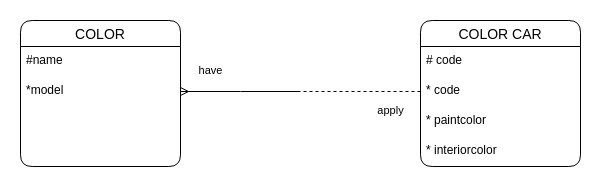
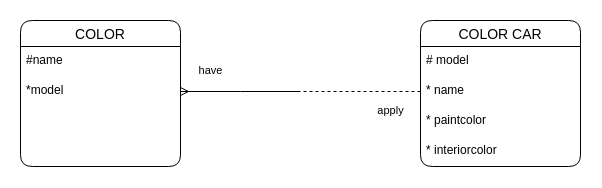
  <mxCell id="0" />
  <mxCell id="1" parent="0" />
  <mxCell id="2" value="COLOR" style="swimlane;fontStyle=0;childLayout=stackLayout;horizontal=1;startSize=26;horizontalStack=0;resizeParent=1;resizeParentMax=0;resizeLast=0;collapsible=1;marginBottom=0;align=center;fontSize=14;rounded=1;" vertex="1" parent="1"><mxGeometry x="20" y="20" width="160" height="146" as="geometry" /></mxCell>
  <mxCell id="3" value="#name" style="text;strokeColor=none;fillColor=none;spacingLeft=4;spacingRight=4;overflow=hidden;rotatable=0;points=[[0,0.5],[1,0.5]];portConstraint=eastwest;fontSize=12;" vertex="1" parent="2"><mxGeometry y="26" width="160" height="30" as="geometry" /></mxCell>
  <mxCell id="4" value="*model" style="text;strokeColor=none;fillColor=none;spacingLeft=4;spacingRight=4;overflow=hidden;rotatable=0;points=[[0,0.5],[1,0.5]];portConstraint=eastwest;fontSize=12;" vertex="1" parent="2"><mxGeometry y="56" width="160" height="30" as="geometry" /></mxCell>
  <mxCell id="5" value=" " style="text;strokeColor=none;fillColor=none;spacingLeft=4;spacingRight=4;overflow=hidden;rotatable=0;points=[[0,0.5],[1,0.5]];portConstraint=eastwest;fontSize=12;" vertex="1" parent="2"><mxGeometry y="86" width="160" height="30" as="geometry" /></mxCell>
  <mxCell id="6" value=" " style="text;strokeColor=none;fillColor=none;spacingLeft=4;spacingRight=4;overflow=hidden;rotatable=0;points=[[0,0.5],[1,0.5]];portConstraint=eastwest;fontSize=12;" vertex="1" parent="2"><mxGeometry y="116" width="160" height="30" as="geometry" /></mxCell>
  <mxCell id="7" value="COLOR CAR" style="swimlane;fontStyle=0;childLayout=stackLayout;horizontal=1;startSize=26;horizontalStack=0;resizeParent=1;resizeParentMax=0;resizeLast=0;collapsible=1;marginBottom=0;align=center;fontSize=14;rounded=1;" vertex="1" parent="1"><mxGeometry x="420" y="20" width="160" height="146" as="geometry" /></mxCell>
- <mxCell id="8" value="# code" style="text;strokeColor=none;fillColor=none;spacingLeft=4;spacingRight=4;overflow=hidden;rotatable=0;points=[[0,0.5],[1,0.5]];portConstraint=eastwest;fontSize=12;" vertex="1" parent="7"><mxGeometry y="26" width="160" height="30" as="geometry" /></mxCell>
- <mxCell id="9" value="* code" style="text;strokeColor=none;fillColor=none;spacingLeft=4;spacingRight=4;overflow=hidden;rotatable=0;points=[[0,0.5],[1,0.5]];portConstraint=eastwest;fontSize=12;" vertex="1" parent="7"><mxGeometry y="56" width="160" height="30" as="geometry" /></mxCell>
+ <mxCell id="8" value="# model" style="text;strokeColor=none;fillColor=none;spacingLeft=4;spacingRight=4;overflow=hidden;rotatable=0;points=[[0,0.5],[1,0.5]];portConstraint=eastwest;fontSize=12;" vertex="1" parent="7"><mxGeometry y="26" width="160" height="30" as="geometry" /></mxCell>
+ <mxCell id="9" value="* name" style="text;strokeColor=none;fillColor=none;spacingLeft=4;spacingRight=4;overflow=hidden;rotatable=0;points=[[0,0.5],[1,0.5]];portConstraint=eastwest;fontSize=12;" vertex="1" parent="7"><mxGeometry y="56" width="160" height="30" as="geometry" /></mxCell>
  <mxCell id="10" value="* paintcolor" style="text;strokeColor=none;fillColor=none;spacingLeft=4;spacingRight=4;overflow=hidden;rotatable=0;points=[[0,0.5],[1,0.5]];portConstraint=eastwest;fontSize=12;" vertex="1" parent="7"><mxGeometry y="86" width="160" height="30" as="geometry" /></mxCell>
  <mxCell id="11" value="* interiorcolor" style="text;strokeColor=none;fillColor=none;spacingLeft=4;spacingRight=4;overflow=hidden;rotatable=0;points=[[0,0.5],[1,0.5]];portConstraint=eastwest;fontSize=12;" vertex="1" parent="7"><mxGeometry y="116" width="160" height="30" as="geometry" /></mxCell>
  <mxCell id="12" value="have" style="edgeStyle=orthogonalEdgeStyle;rounded=0;orthogonalLoop=1;jettySize=auto;html=1;exitX=1;exitY=0.5;exitDx=0;exitDy=0;endArrow=none;endFill=0;startArrow=ERmany;startFill=0;" edge="1" parent="1" source="4"><mxGeometry x="-0.5" y="21" relative="1" as="geometry"><mxPoint x="300" y="91" as="targetPoint" /><mxPoint as="offset" /></mxGeometry></mxCell>
  <mxCell id="13" value="apply" style="edgeStyle=orthogonalEdgeStyle;rounded=0;orthogonalLoop=1;jettySize=auto;html=1;exitX=0;exitY=0.5;exitDx=0;exitDy=0;endArrow=none;endFill=0;dashed=1;" edge="1" parent="1" source="9"><mxGeometry x="-0.5" y="19" relative="1" as="geometry"><mxPoint x="300" y="91" as="targetPoint" /><mxPoint as="offset" /></mxGeometry></mxCell>
